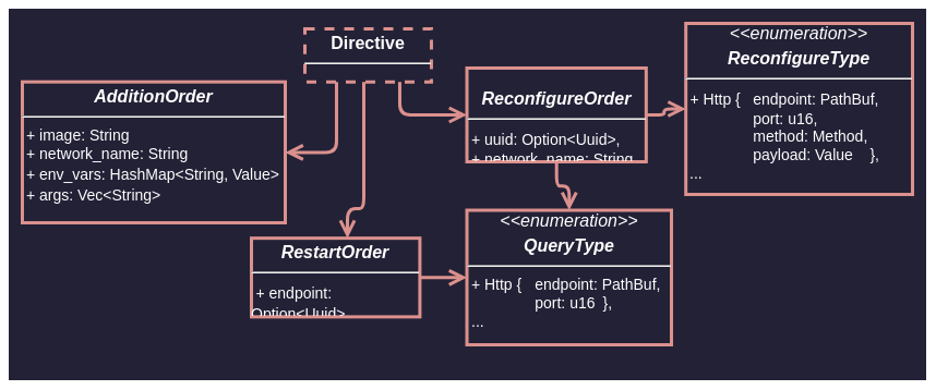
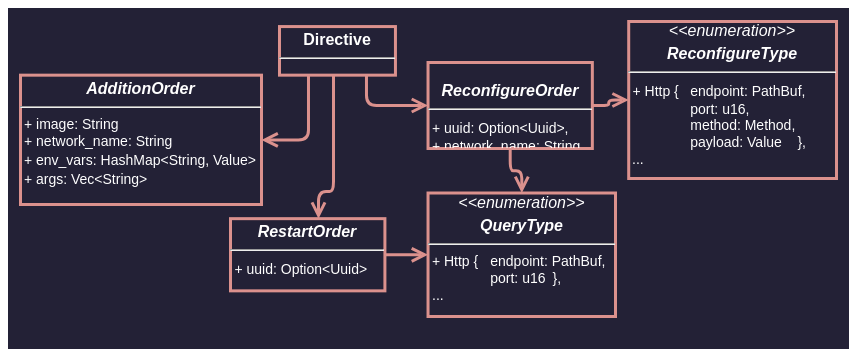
  <mxCell id="0" />
  <mxCell id="1" parent="0" />
  <mxCell id="2" value="" style="group;fillColor=#232136;strokeColor=#232136;strokeWidth=25;" parent="1" vertex="1" connectable="0"><mxGeometry x="20" y="20" width="816" height="316" as="geometry" /></mxCell>
- <mxCell id="3" value="&lt;p style=&quot;margin: 4px 0px 0px; text-align: center; font-size: 16px;&quot;&gt;&lt;font style=&quot;font-size: 16px;&quot;&gt;&lt;b style=&quot;font-size: 16px;&quot;&gt;Directive&lt;/b&gt;&lt;/font&gt;&lt;/p&gt;&lt;hr style=&quot;font-size: 16px;&quot;&gt;&lt;p style=&quot;margin: 0px 0px 0px 4px; font-size: 16px;&quot;&gt;&lt;br style=&quot;font-size: 16px;&quot;&gt;&lt;/p&gt;" style="verticalAlign=top;align=left;overflow=fill;fontSize=16;fontFamily=Helvetica;html=1;whiteSpace=wrap;strokeColor=#DB918D;fontColor=#FFFFFF;fillColor=none;labelBackgroundColor=none;strokeWidth=3;dashed=1;" parent="2" vertex="1"><mxGeometry x="259.004" y="6.074" width="115.954" height="48.595" as="geometry" /></mxCell>
+ <mxCell id="3" value="&lt;p style=&quot;margin: 4px 0px 0px; text-align: center; font-size: 16px;&quot;&gt;&lt;font style=&quot;font-size: 16px;&quot;&gt;&lt;b style=&quot;font-size: 16px;&quot;&gt;Directive&lt;/b&gt;&lt;/font&gt;&lt;/p&gt;&lt;hr style=&quot;font-size: 16px;&quot;&gt;&lt;p style=&quot;margin: 0px 0px 0px 4px; font-size: 16px;&quot;&gt;&lt;br style=&quot;font-size: 16px;&quot;&gt;&lt;/p&gt;" style="verticalAlign=top;align=left;overflow=fill;fontSize=16;fontFamily=Helvetica;html=1;whiteSpace=wrap;strokeColor=#DB918D;fontColor=#FFFFFF;fillColor=none;labelBackgroundColor=none;strokeWidth=3;" parent="2" vertex="1"><mxGeometry x="259.004" y="6.074" width="115.954" height="48.595" as="geometry" /></mxCell>
  <mxCell id="4" style="edgeStyle=orthogonalEdgeStyle;shape=connector;curved=0;rounded=1;orthogonalLoop=1;jettySize=auto;html=1;labelBackgroundColor=default;strokeColor=#DB918D;strokeWidth=3;align=center;verticalAlign=middle;fontFamily=Helvetica;fontSize=11;fontColor=#FFFFFF;endArrow=none;endFill=0;startSize=10;endSize=9;startArrow=open;startFill=0;" parent="2" source="5" target="3" edge="1"><mxGeometry relative="1" as="geometry"><Array as="points"><mxPoint x="298" y="171" /><mxPoint x="313" y="171" /></Array></mxGeometry></mxCell>
- <mxCell id="5" value="&lt;p style=&quot;margin: 4px 0px 0px; text-align: center; font-size: 16px;&quot;&gt;&lt;font style=&quot;font-size: 16px;&quot;&gt;&lt;b style=&quot;font-size: 16px;&quot;&gt;&lt;i style=&quot;font-size: 16px;&quot;&gt;RestartOrder&lt;/i&gt;&lt;/b&gt;&lt;/font&gt;&lt;br style=&quot;font-size: 16px;&quot;&gt;&lt;/p&gt;&lt;hr style=&quot;font-size: 16px;&quot;&gt;&lt;p style=&quot;margin: 0px 0px 0px 4px; font-size: 16px;&quot;&gt;&lt;/p&gt;&lt;font style=&quot;font-size: 16px;&quot;&gt;&amp;nbsp;&lt;/font&gt;&lt;font style=&quot;font-size: 14px;&quot;&gt;+ endpoint: Option&amp;lt;Uuid&amp;gt;&lt;/font&gt;&lt;p style=&quot;margin: 0px 0px 0px 4px; font-size: 16px;&quot;&gt;&lt;br style=&quot;font-size: 16px;&quot;&gt;&lt;/p&gt;&lt;p style=&quot;margin: 0px 0px 0px 4px; font-size: 16px;&quot;&gt;&lt;br style=&quot;font-size: 16px;&quot;&gt;&lt;/p&gt;" style="verticalAlign=top;align=left;overflow=fill;fontSize=16;fontFamily=Helvetica;html=1;whiteSpace=wrap;labelBackgroundColor=none;fillColor=none;fontColor=#FFFFFF;strokeColor=#DB918D;strokeWidth=3;" parent="2" vertex="1"><mxGeometry x="210" y="198.16" width="154.41" height="72.19" as="geometry" /></mxCell>
+ <mxCell id="5" value="&lt;p style=&quot;margin: 4px 0px 0px; text-align: center; font-size: 16px;&quot;&gt;&lt;font style=&quot;font-size: 16px;&quot;&gt;&lt;b style=&quot;font-size: 16px;&quot;&gt;&lt;i style=&quot;font-size: 16px;&quot;&gt;RestartOrder&lt;/i&gt;&lt;/b&gt;&lt;/font&gt;&lt;br style=&quot;font-size: 16px;&quot;&gt;&lt;/p&gt;&lt;hr style=&quot;font-size: 16px;&quot;&gt;&lt;p style=&quot;margin: 0px 0px 0px 4px; font-size: 16px;&quot;&gt;&lt;/p&gt;&lt;font style=&quot;font-size: 16px;&quot;&gt;&amp;nbsp;&lt;/font&gt;&lt;font style=&quot;font-size: 14px;&quot;&gt;+ uuid: Option&amp;lt;Uuid&amp;gt;&lt;/font&gt;&lt;p style=&quot;margin: 0px 0px 0px 4px; font-size: 16px;&quot;&gt;&lt;br style=&quot;font-size: 16px;&quot;&gt;&lt;/p&gt;&lt;p style=&quot;margin: 0px 0px 0px 4px; font-size: 16px;&quot;&gt;&lt;br style=&quot;font-size: 16px;&quot;&gt;&lt;/p&gt;" style="verticalAlign=top;align=left;overflow=fill;fontSize=16;fontFamily=Helvetica;html=1;whiteSpace=wrap;labelBackgroundColor=none;fillColor=none;fontColor=#FFFFFF;strokeColor=#DB918D;strokeWidth=3;" parent="2" vertex="1"><mxGeometry x="210" y="198.16" width="154.41" height="72.19" as="geometry" /></mxCell>
  <mxCell id="6" style="edgeStyle=orthogonalEdgeStyle;shape=connector;curved=0;rounded=1;orthogonalLoop=1;jettySize=auto;html=1;labelBackgroundColor=default;strokeColor=#DB918D;strokeWidth=3;align=center;verticalAlign=middle;fontFamily=Helvetica;fontSize=11;fontColor=#FFFFFF;endArrow=none;endFill=0;startSize=10;endSize=9;exitX=0;exitY=0.5;exitDx=0;exitDy=0;entryX=0.75;entryY=1;entryDx=0;entryDy=0;startArrow=open;startFill=0;" parent="2" source="9" target="3" edge="1"><mxGeometry relative="1" as="geometry" /></mxCell>
  <mxCell id="7" style="edgeStyle=orthogonalEdgeStyle;shape=connector;curved=0;rounded=1;orthogonalLoop=1;jettySize=auto;html=1;labelBackgroundColor=default;strokeColor=#DB918D;strokeWidth=3;align=center;verticalAlign=middle;fontFamily=Helvetica;fontSize=11;fontColor=#FFFFFF;endArrow=none;endFill=0;startSize=10;endSize=9;entryX=0.25;entryY=1;entryDx=0;entryDy=0;startArrow=open;startFill=0;" parent="2" source="8" target="3" edge="1"><mxGeometry relative="1" as="geometry"><mxPoint x="255.37" y="78.967" as="targetPoint" /></mxGeometry></mxCell>
  <mxCell id="8" value="&lt;p style=&quot;margin: 4px 0px 0px; text-align: center; font-size: 16px;&quot;&gt;&lt;b style=&quot;font-size: 16px;&quot;&gt;&lt;i style=&quot;font-size: 16px;&quot;&gt;&lt;font style=&quot;font-size: 16px;&quot;&gt;AdditionOrder&lt;/font&gt;&lt;/i&gt;&lt;/b&gt;&lt;/p&gt;&lt;hr style=&quot;font-size: 16px;&quot;&gt;&lt;p style=&quot;margin: 0px 0px 0px 4px; font-size: 14px;&quot;&gt;&lt;font style=&quot;font-size: 14px;&quot;&gt;+ image: String&lt;/font&gt;&lt;/p&gt;&lt;p style=&quot;margin: 0px 0px 0px 4px; font-size: 14px;&quot;&gt;&lt;font style=&quot;font-size: 14px;&quot;&gt;+ network_name: String&lt;/font&gt;&lt;/p&gt;&lt;p style=&quot;margin: 0px 0px 0px 4px; font-size: 14px;&quot;&gt;&lt;/p&gt;&lt;font style=&quot;font-size: 14px;&quot;&gt;&amp;nbsp;+ env_vars: HashMap&amp;lt;String, Value&amp;gt;&lt;/font&gt;&lt;p style=&quot;margin: 0px 0px 0px 4px; font-size: 14px;&quot;&gt;&lt;/p&gt;&lt;font style=&quot;font-size: 14px;&quot;&gt;&amp;nbsp;+ args: Vec&amp;lt;String&amp;gt;&lt;/font&gt;&lt;p style=&quot;margin: 0px 0px 0px 4px; font-size: 16px;&quot;&gt;&lt;br style=&quot;font-size: 16px;&quot;&gt;&lt;/p&gt;" style="verticalAlign=top;align=left;overflow=fill;fontSize=16;fontFamily=Helvetica;html=1;whiteSpace=wrap;labelBackgroundColor=none;fillColor=none;fontColor=#FFFFFF;strokeColor=#DB918D;strokeWidth=3;" parent="2" vertex="1"><mxGeometry y="54.67" width="241" height="129.33" as="geometry" /></mxCell>
  <mxCell id="9" value="&lt;div style=&quot;text-align: center; font-size: 16px;&quot;&gt;&lt;b style=&quot;background-color: initial; border-color: var(--border-color); font-size: 16px;&quot;&gt;&lt;i style=&quot;border-color: var(--border-color); font-size: 16px;&quot;&gt;&lt;br&gt;&lt;/i&gt;&lt;/b&gt;&lt;/div&gt;&lt;div style=&quot;text-align: center; font-size: 16px;&quot;&gt;&lt;b style=&quot;background-color: initial; border-color: var(--border-color); font-size: 16px;&quot;&gt;&lt;i style=&quot;border-color: var(--border-color); font-size: 16px;&quot;&gt;Reconfigure&lt;b style=&quot;background-color: initial; font-size: 16px;&quot;&gt;&lt;i style=&quot;font-size: 16px;&quot;&gt;&lt;font style=&quot;font-size: 16px;&quot;&gt;Order&lt;/font&gt;&lt;/i&gt;&lt;/b&gt;&lt;/i&gt;&lt;/b&gt;&lt;/div&gt;&lt;hr style=&quot;font-size: 16px;&quot;&gt;&lt;p style=&quot;margin: 0px 0px 0px 4px; font-size: 16px;&quot;&gt;&lt;/p&gt;&lt;font style=&quot;font-size: 14px;&quot;&gt;&amp;nbsp;+ uuid: Option&amp;lt;Uuid&amp;gt;,&lt;/font&gt;&lt;p style=&quot;margin: 0px 0px 0px 4px; font-size: 14px;&quot;&gt;&lt;font style=&quot;font-size: 14px;&quot;&gt;+ network_name: String&lt;/font&gt;&lt;/p&gt;&lt;p style=&quot;margin: 0px 0px 0px 4px; font-size: 16px;&quot;&gt;&lt;/p&gt;&lt;font style=&quot;font-size: 16px;&quot;&gt;&amp;nbsp;&lt;br style=&quot;font-size: 16px;&quot;&gt;&lt;/font&gt;" style="verticalAlign=top;align=left;overflow=fill;fontSize=16;fontFamily=Helvetica;html=1;whiteSpace=wrap;labelBackgroundColor=none;fillColor=none;fontColor=#FFFFFF;strokeColor=#DB918D;strokeWidth=3;spacingTop=5;" parent="2" vertex="1"><mxGeometry x="407.53" y="42" width="164.31" height="86" as="geometry" /></mxCell>
  <mxCell id="10" style="edgeStyle=orthogonalEdgeStyle;shape=connector;curved=0;rounded=1;orthogonalLoop=1;jettySize=auto;html=1;exitX=0;exitY=0.5;exitDx=0;exitDy=0;labelBackgroundColor=default;strokeColor=#DB918D;strokeWidth=3;align=center;verticalAlign=middle;fontFamily=Helvetica;fontSize=11;fontColor=#FFFFFF;endArrow=none;endFill=0;startSize=10;endSize=9;startArrow=open;startFill=0;" parent="2" source="12" target="5" edge="1"><mxGeometry relative="1" as="geometry" /></mxCell>
  <mxCell id="11" style="edgeStyle=orthogonalEdgeStyle;shape=connector;curved=0;rounded=1;orthogonalLoop=1;jettySize=auto;html=1;labelBackgroundColor=default;strokeColor=#DB918D;strokeWidth=3;align=center;verticalAlign=middle;fontFamily=Helvetica;fontSize=11;fontColor=#FFFFFF;endArrow=none;endFill=0;startSize=10;endSize=9;startArrow=open;startFill=0;" parent="2" source="12" target="9" edge="1"><mxGeometry relative="1" as="geometry" /></mxCell>
  <mxCell id="12" value="&lt;i style=&quot;border-color: var(--border-color); font-size: 16px;&quot;&gt;&amp;lt;&amp;lt;enumeration&amp;gt;&amp;gt;&lt;/i&gt;&lt;br style=&quot;border-color: var(--border-color); font-size: 16px;&quot;&gt;&lt;p style=&quot;margin: 4px 0px 0px; font-size: 16px;&quot;&gt;&lt;font style=&quot;font-size: 16px;&quot;&gt;&lt;b style=&quot;font-size: 16px;&quot;&gt;&lt;i style=&quot;font-size: 16px;&quot;&gt;QueryType&lt;/i&gt;&lt;/b&gt;&lt;/font&gt;&lt;br style=&quot;font-size: 16px;&quot;&gt;&lt;/p&gt;&lt;hr style=&quot;font-size: 16px;&quot;&gt;&lt;p style=&quot;margin: 0px 0px 0px 4px; font-size: 16px;&quot;&gt;&lt;/p&gt;&lt;font style=&quot;font-size: 14px;&quot;&gt;&lt;div style=&quot;text-align: left;&quot;&gt;&lt;span style=&quot;background-color: initial;&quot;&gt;&amp;nbsp;+&amp;nbsp;&lt;/span&gt;&lt;span style=&quot;background-color: initial;&quot;&gt;Http { &lt;span style=&quot;white-space: pre;&quot;&gt;&#09;&lt;/span&gt;endpoint: PathBuf,&amp;nbsp;&lt;/span&gt;&lt;/div&gt;&lt;div style=&quot;text-align: left;&quot;&gt;&lt;span style=&quot;background-color: initial;&quot;&gt;&lt;span style=&quot;white-space: pre;&quot;&gt;&#09;&lt;/span&gt;&lt;span style=&quot;white-space: pre;&quot;&gt;&#09;&lt;/span&gt;port: u16 &lt;span style=&quot;white-space: pre;&quot;&gt;&#09;&lt;/span&gt;},&lt;/span&gt;&lt;/div&gt;&lt;/font&gt;&lt;p style=&quot;text-align: left; margin: 0px 0px 0px 4px; font-size: 14px;&quot;&gt;&lt;font style=&quot;font-size: 14px;&quot;&gt;...&lt;/font&gt;&lt;/p&gt;" style="verticalAlign=top;align=center;overflow=fill;fontSize=16;fontFamily=Helvetica;html=1;whiteSpace=wrap;labelBackgroundColor=none;fillColor=none;fontColor=#FFFFFF;strokeColor=#DB918D;strokeWidth=3;" parent="2" vertex="1"><mxGeometry x="407.53" y="172.51" width="187.47" height="123.49" as="geometry" /></mxCell>
  <mxCell id="13" style="edgeStyle=orthogonalEdgeStyle;shape=connector;curved=0;rounded=1;orthogonalLoop=1;jettySize=auto;html=1;labelBackgroundColor=default;strokeColor=#DB918D;strokeWidth=3;align=center;verticalAlign=middle;fontFamily=Helvetica;fontSize=11;fontColor=#FFFFFF;endArrow=none;endFill=0;startSize=10;endSize=9;startArrow=open;startFill=0;" parent="2" source="14" target="9" edge="1"><mxGeometry relative="1" as="geometry" /></mxCell>
  <mxCell id="14" value="&lt;i style=&quot;border-color: var(--border-color); font-size: 16px;&quot;&gt;&amp;lt;&amp;lt;enumeration&amp;gt;&amp;gt;&lt;/i&gt;&lt;br style=&quot;border-color: var(--border-color); font-size: 16px;&quot;&gt;&lt;p style=&quot;margin: 4px 0px 0px; font-size: 16px;&quot;&gt;&lt;font style=&quot;font-size: 16px;&quot;&gt;&lt;b style=&quot;font-size: 16px;&quot;&gt;&lt;i style=&quot;font-size: 16px;&quot;&gt;ReconfigureType&lt;/i&gt;&lt;/b&gt;&lt;/font&gt;&lt;br style=&quot;font-size: 16px;&quot;&gt;&lt;/p&gt;&lt;hr style=&quot;font-size: 16px;&quot;&gt;&lt;p style=&quot;margin: 0px 0px 0px 4px; font-size: 16px;&quot;&gt;&lt;/p&gt;&lt;span style=&quot;background-color: initial; font-size: 14px;&quot;&gt;&lt;div style=&quot;text-align: left;&quot;&gt;&lt;span style=&quot;font-size: 16px; background-color: initial;&quot;&gt;&amp;nbsp;&lt;/span&gt;&lt;font style=&quot;font-size: 14px;&quot;&gt;&lt;span style=&quot;background-color: initial;&quot;&gt;+&amp;nbsp;&lt;/span&gt;Http { &lt;span style=&quot;white-space: pre;&quot;&gt;&#09;&lt;/span&gt;endpoint: PathBuf,&amp;nbsp;&lt;/font&gt;&lt;/div&gt;&lt;div style=&quot;text-align: left;&quot;&gt;&lt;font style=&quot;font-size: 14px;&quot;&gt;&lt;span style=&quot;white-space: pre;&quot;&gt;&#09;&lt;/span&gt;&lt;span style=&quot;white-space: pre;&quot;&gt;&#09;&lt;/span&gt;port: u16,&amp;nbsp;&lt;/font&gt;&lt;/div&gt;&lt;div style=&quot;text-align: left;&quot;&gt;&lt;span style=&quot;background-color: initial;&quot;&gt;&lt;font style=&quot;font-size: 14px;&quot;&gt;&lt;span style=&quot;white-space: pre;&quot;&gt;&#09;&lt;/span&gt;&lt;span style=&quot;white-space: pre;&quot;&gt;&#09;&lt;/span&gt;method: Method,&lt;/font&gt;&lt;/span&gt;&lt;/div&gt;&lt;div style=&quot;text-align: left;&quot;&gt;&lt;font style=&quot;font-size: 14px;&quot;&gt;&lt;span style=&quot;background-color: initial;&quot;&gt;&amp;nbsp; &amp;nbsp; &amp;nbsp; &amp;nbsp; &lt;span style=&quot;white-space: pre;&quot;&gt;&#09;&lt;/span&gt;payload: Value&amp;nbsp; &amp;nbsp;&lt;/span&gt;&lt;span style=&quot;background-color: initial;&quot;&gt;&amp;nbsp;&lt;/span&gt;&lt;span style=&quot;background-color: initial;&quot;&gt;},&lt;/span&gt;&lt;/font&gt;&lt;/div&gt;&lt;/span&gt;&lt;p style=&quot;text-align: left; margin: 0px 0px 0px 4px; font-size: 14px;&quot;&gt;&lt;font style=&quot;font-size: 14px;&quot;&gt;...&lt;/font&gt;&lt;/p&gt;" style="verticalAlign=top;align=center;overflow=fill;fontSize=16;fontFamily=Helvetica;html=1;whiteSpace=wrap;labelBackgroundColor=none;fillColor=none;fontColor=#FFFFFF;strokeColor=#DB918D;strokeWidth=3;" parent="2" vertex="1"><mxGeometry x="608.21" y="1" width="207.79" height="157" as="geometry" /></mxCell>
